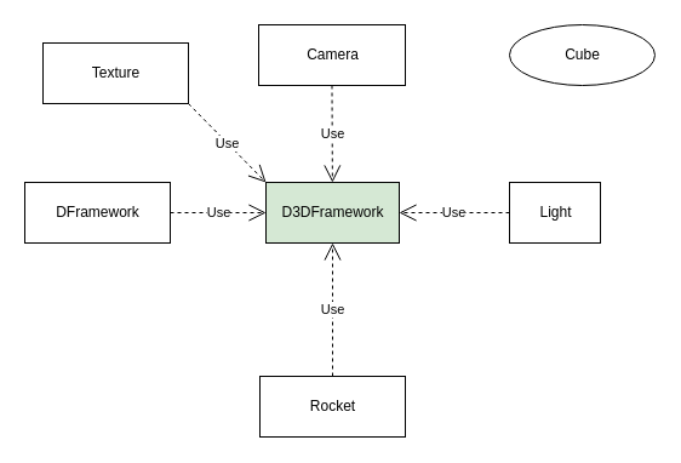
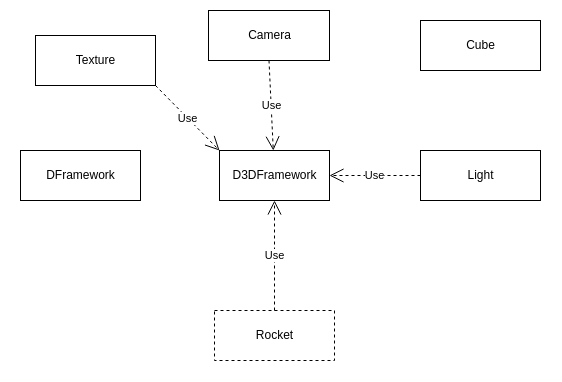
  <mxCell id="0" />
  <mxCell id="1" parent="0" />
- <mxCell id="2" value="D3DFramework" style="html=1;fillColor=#d5e8d4;" vertex="1" parent="1"><mxGeometry x="219" y="150" width="110" height="50" as="geometry" /></mxCell>
+ <mxCell id="2" value="D3DFramework" style="html=1;" vertex="1" parent="1"><mxGeometry x="219" y="150" width="110" height="50" as="geometry" /></mxCell>
  <mxCell id="3" value="Texture" style="html=1;" vertex="1" parent="1"><mxGeometry x="35" y="35" width="120" height="50" as="geometry" /></mxCell>
- <mxCell id="4" value="Camera" style="html=1;" vertex="1" parent="1"><mxGeometry x="213" y="20" width="121" height="50" as="geometry" /></mxCell>
- <mxCell id="5" value="Cube" style="ellipse;html=1;" vertex="1" parent="1"><mxGeometry x="420" y="20" width="120" height="50" as="geometry" /></mxCell>
+ <mxCell id="4" value="Camera" style="html=1;" vertex="1" parent="1"><mxGeometry x="208" y="10" width="121" height="50" as="geometry" /></mxCell>
+ <mxCell id="5" value="Cube" style="html=1;" vertex="1" parent="1"><mxGeometry x="420" y="20" width="120" height="50" as="geometry" /></mxCell>
  <mxCell id="6" value="DFramework" style="html=1;" vertex="1" parent="1"><mxGeometry x="20" y="150" width="120" height="50" as="geometry" /></mxCell>
- <mxCell id="7" value="Rocket" style="html=1;" vertex="1" parent="1"><mxGeometry x="214" y="310" width="120" height="50" as="geometry" /></mxCell>
- <mxCell id="8" value="Light" style="html=1;" vertex="1" parent="1"><mxGeometry x="420" y="150" width="75" height="50" as="geometry" /></mxCell>
+ <mxCell id="7" value="Rocket" style="html=1;dashed=1;" vertex="1" parent="1"><mxGeometry x="214" y="310" width="120" height="50" as="geometry" /></mxCell>
+ <mxCell id="8" value="Light" style="html=1;" vertex="1" parent="1"><mxGeometry x="420" y="150" width="120" height="50" as="geometry" /></mxCell>
  <mxCell id="9" value="Use" style="endArrow=open;endSize=12;dashed=1;html=1;rounded=0;exitX=0.5;exitY=0;exitDx=0;exitDy=0;entryX=0.5;entryY=1;entryDx=0;entryDy=0;" edge="1" parent="1" source="7" target="2"><mxGeometry width="160" relative="1" as="geometry"><mxPoint x="190" y="230" as="sourcePoint" /><mxPoint x="350" y="230" as="targetPoint" /></mxGeometry></mxCell>
- <mxCell id="10" value="Use" style="endArrow=open;endSize=12;dashed=1;html=1;rounded=0;exitX=1;exitY=0.5;exitDx=0;exitDy=0;entryX=0;entryY=0.5;entryDx=0;entryDy=0;" edge="1" parent="1" source="6" target="2"><mxGeometry width="160" relative="1" as="geometry"><mxPoint x="190" y="230" as="sourcePoint" /><mxPoint x="350" y="230" as="targetPoint" /></mxGeometry></mxCell>
  <mxCell id="11" value="Use" style="endArrow=open;endSize=12;dashed=1;html=1;rounded=0;entryX=1;entryY=0.5;entryDx=0;entryDy=0;exitX=0;exitY=0.5;exitDx=0;exitDy=0;" edge="1" parent="1" source="8" target="2"><mxGeometry width="160" relative="1" as="geometry"><mxPoint x="190" y="230" as="sourcePoint" /><mxPoint x="350" y="230" as="targetPoint" /></mxGeometry></mxCell>
  <mxCell id="12" value="Use" style="endArrow=open;endSize=12;dashed=1;html=1;rounded=0;exitX=1;exitY=1;exitDx=0;exitDy=0;entryX=0;entryY=0;entryDx=0;entryDy=0;" edge="1" parent="1" source="3" target="2"><mxGeometry width="160" relative="1" as="geometry"><mxPoint x="190" y="230" as="sourcePoint" /><mxPoint x="350" y="230" as="targetPoint" /></mxGeometry></mxCell>
  <mxCell id="13" value="Use" style="endArrow=open;endSize=12;dashed=1;html=1;rounded=0;exitX=0.5;exitY=1;exitDx=0;exitDy=0;" edge="1" parent="1" source="4" target="2"><mxGeometry width="160" relative="1" as="geometry"><mxPoint x="190" y="230" as="sourcePoint" /><mxPoint x="350" y="230" as="targetPoint" /></mxGeometry></mxCell>
